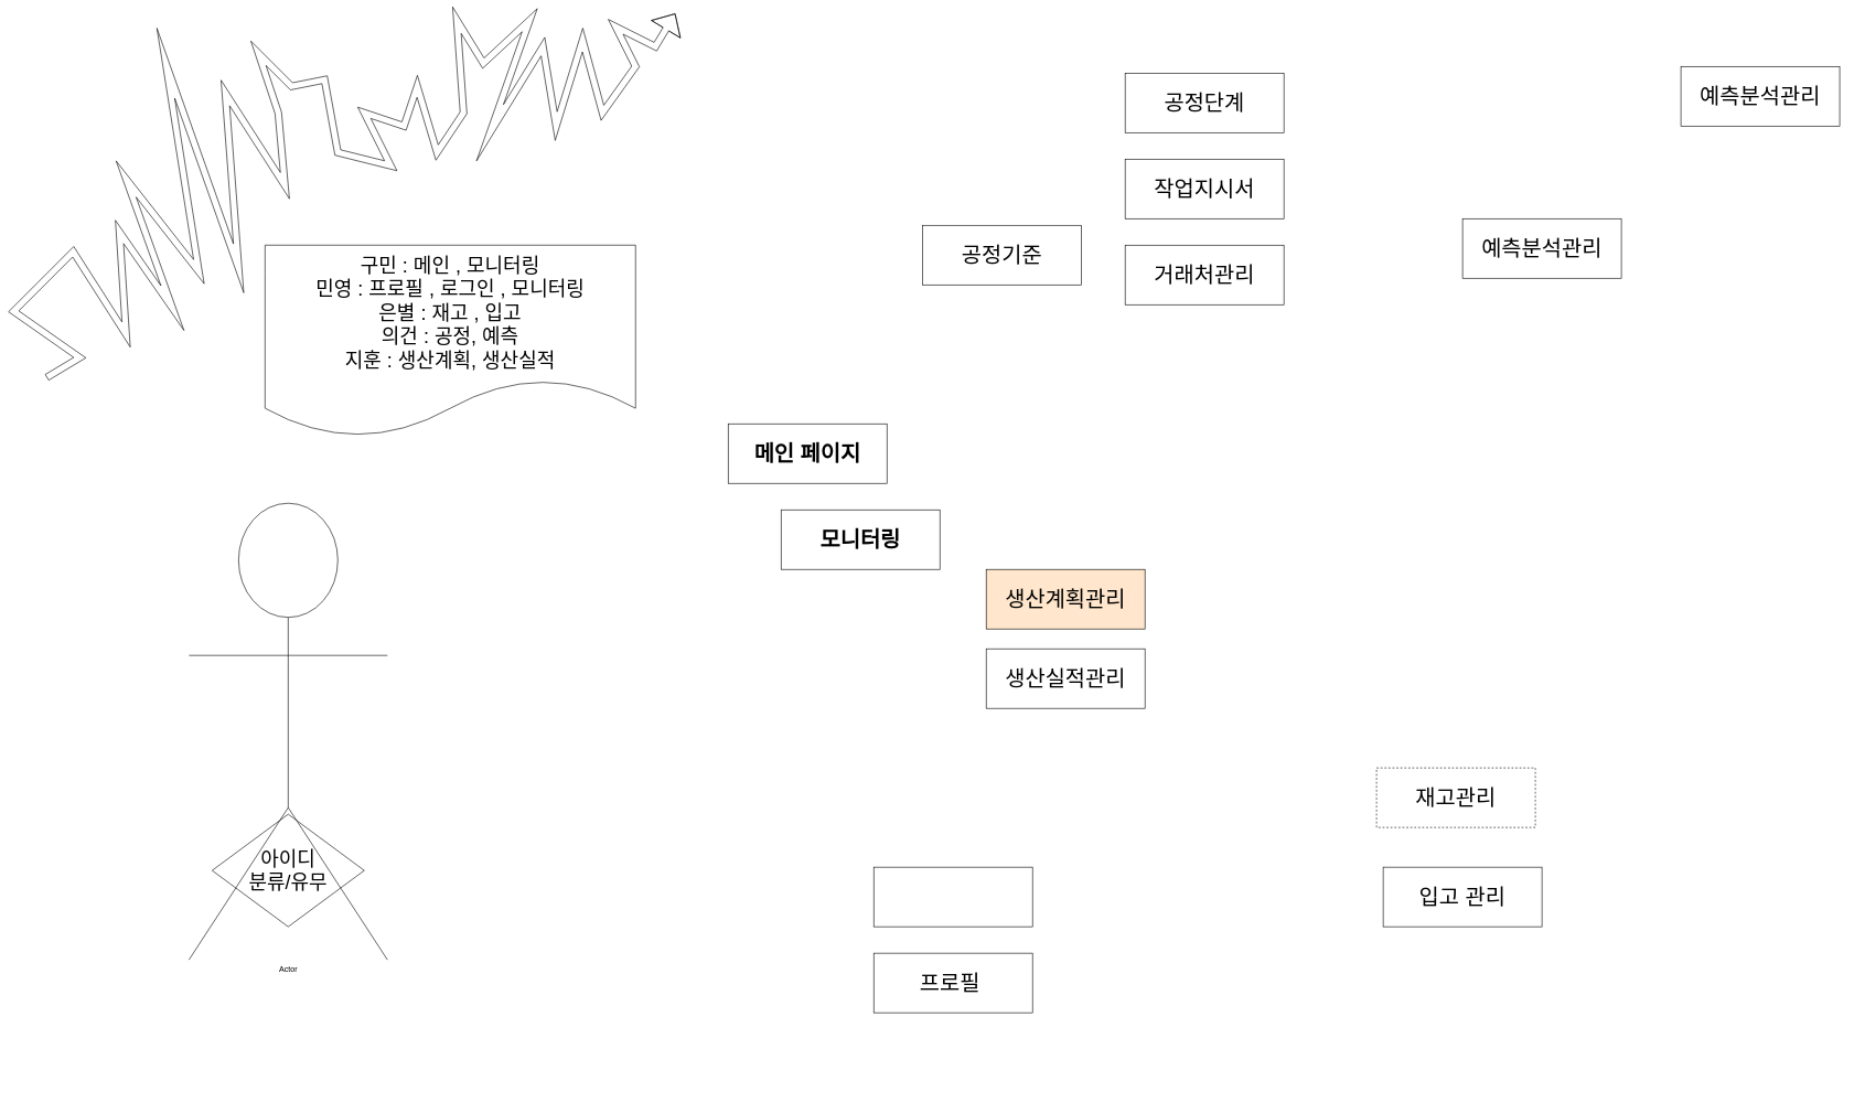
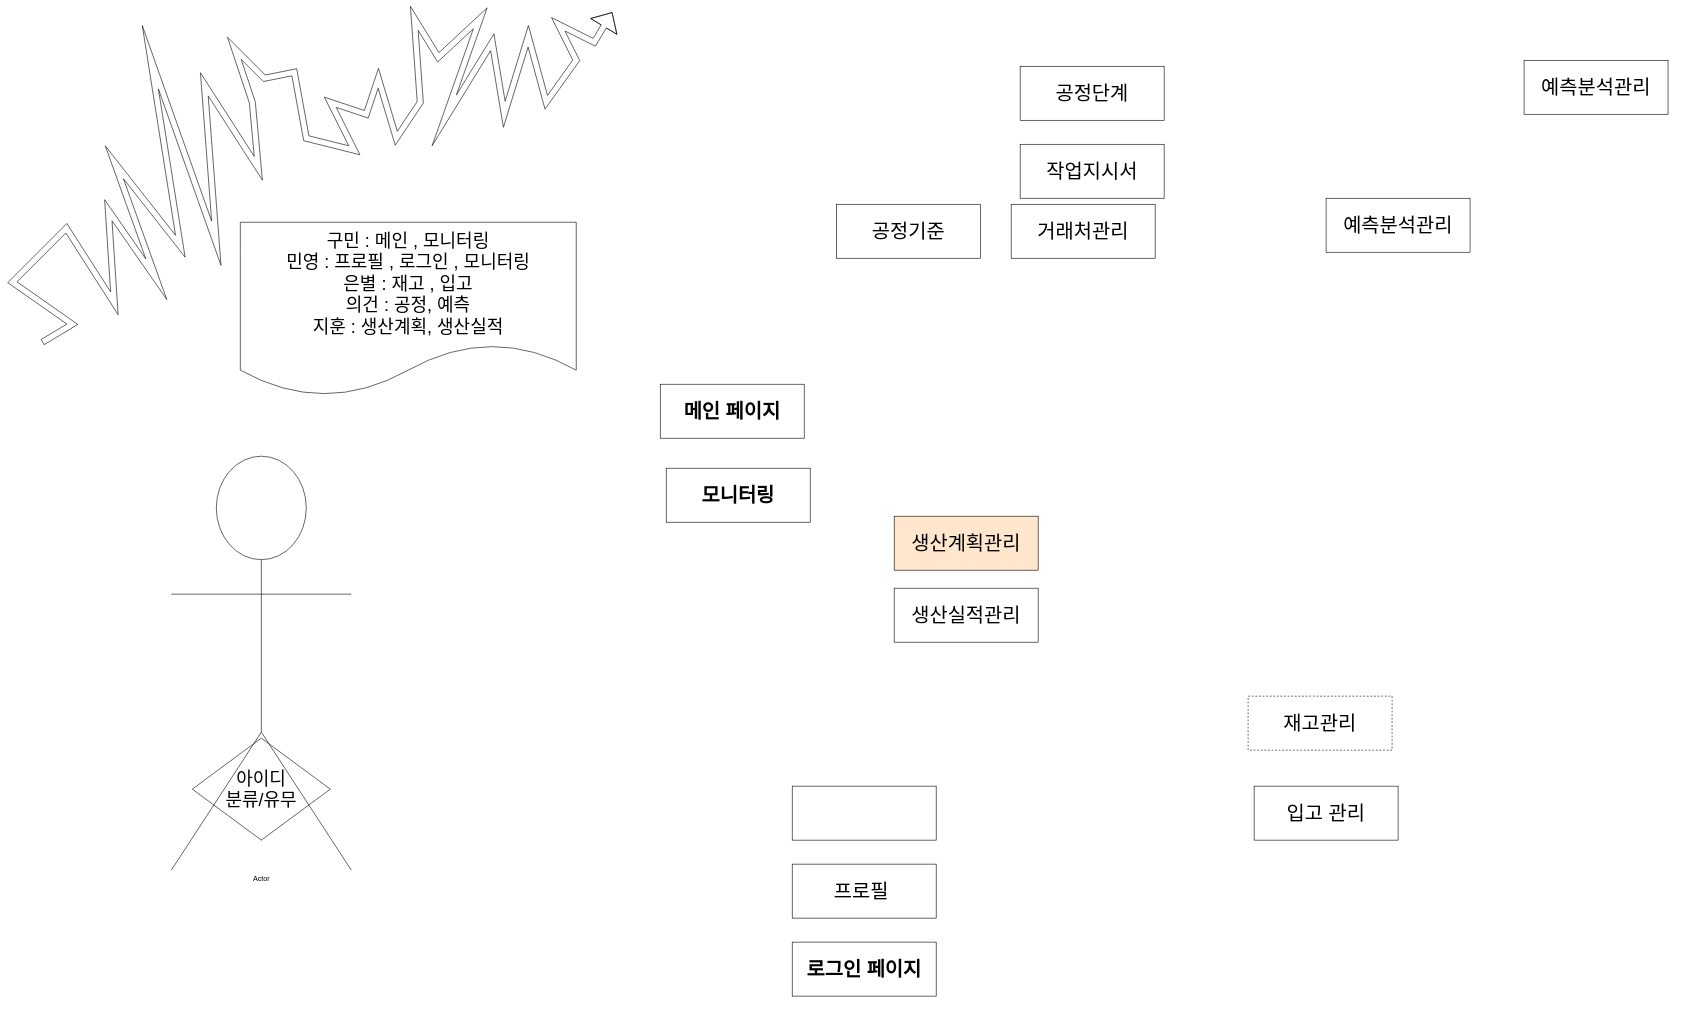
  <mxCell id="0" />
  <mxCell id="1" parent="0" />
  <mxCell id="2" value="&lt;font style=&quot;font-size: 33px;&quot;&gt;&lt;b style=&quot;font-size: 33px;&quot;&gt;메인 페이지&lt;/b&gt;&lt;/font&gt;" style="rounded=0;whiteSpace=wrap;html=1;fontSize=33;" parent="1" vertex="1"><mxGeometry x="1100" y="640" width="240" height="90" as="geometry" /></mxCell>
+ <mxCell id="3" value="&lt;font style=&quot;font-size: 33px;&quot;&gt;&lt;b style=&quot;font-size: 33px;&quot;&gt;로그인 페이지&lt;br&gt;&lt;/b&gt;&lt;/font&gt;" style="rounded=0;whiteSpace=wrap;html=1;fontSize=33;" parent="1" vertex="1"><mxGeometry x="1320" y="1570" width="240" height="90" as="geometry" /></mxCell>
  <mxCell id="4" value="아이디&lt;br&gt;분류/유무" style="rhombus;whiteSpace=wrap;html=1;fontSize=30;" parent="1" vertex="1"><mxGeometry x="320" y="1230" width="230" height="170" as="geometry" /></mxCell>
  <mxCell id="5" value="예측분석관리" style="rounded=0;whiteSpace=wrap;html=1;fontSize=33;" parent="1" vertex="1"><mxGeometry x="2540" y="100" width="240" height="90" as="geometry" /></mxCell>
  <mxCell id="6" value="입고 관리" style="rounded=0;whiteSpace=wrap;html=1;fontSize=33;" parent="1" vertex="1"><mxGeometry x="2090" y="1310" width="240" height="90" as="geometry" /></mxCell>
  <mxCell id="7" value="생산계획관리" style="rounded=0;whiteSpace=wrap;html=1;fontSize=33;fillColor=#ffe6cc;" parent="1" vertex="1"><mxGeometry x="1490" y="860" width="240" height="90" as="geometry" /></mxCell>
  <mxCell id="8" value="재고관리" style="rounded=0;whiteSpace=wrap;html=1;fontSize=33;dashed=1;" parent="1" vertex="1"><mxGeometry x="2080" y="1160" width="240" height="90" as="geometry" /></mxCell>
  <mxCell id="9" value="프로필&amp;nbsp;" style="rounded=0;whiteSpace=wrap;html=1;fontSize=33;" parent="1" vertex="1"><mxGeometry x="1320" y="1440" width="240" height="90" as="geometry" /></mxCell>
- <mxCell id="10" value="&lt;b&gt;모니터링&lt;/b&gt;" style="rounded=0;whiteSpace=wrap;html=1;fontSize=33;" parent="1" vertex="1"><mxGeometry x="1180" y="770" width="240" height="90" as="geometry" /></mxCell>
+ <mxCell id="10" value="&lt;b&gt;모니터링&lt;/b&gt;" style="rounded=0;whiteSpace=wrap;html=1;fontSize=33;" parent="1" vertex="1"><mxGeometry x="1110" y="780" width="240" height="90" as="geometry" /></mxCell>
  <mxCell id="11" value="생산실적관리" style="rounded=0;whiteSpace=wrap;html=1;fontSize=33;" parent="1" vertex="1"><mxGeometry x="1490" y="980" width="240" height="90" as="geometry" /></mxCell>
  <mxCell id="12" value="구민 : 메인 , 모니터링&lt;br&gt;민영 : 프로필 , 로그인 , 모니터링&lt;br&gt;은별 : 재고 , 입고&lt;br&gt;의건 : 공정, 예측&lt;br&gt;지훈 : 생산계획, 생산실적&lt;br&gt;" style="shape=document;whiteSpace=wrap;html=1;boundedLbl=1;fontSize=30;" parent="1" vertex="1"><mxGeometry y="370" width="560" height="290" as="geometry" x="400" /></mxCell>
  <mxCell id="13" value="공정기준" style="rounded=0;whiteSpace=wrap;html=1;fontSize=33;" parent="1" vertex="1"><mxGeometry x="1394" y="340" width="240" height="90" as="geometry" /></mxCell>
  <mxCell id="14" value="" style="rounded=0;whiteSpace=wrap;html=1;fontSize=33;" vertex="1" parent="1"><mxGeometry x="1320" y="1310" width="240" height="90" as="geometry" /></mxCell>
  <mxCell id="15" value="" style="shape=flexArrow;endArrow=classic;html=1;rounded=0;endWidth=40;endSize=8.65;" edge="1" parent="1"><mxGeometry width="50" height="50" relative="1" as="geometry"><mxPoint x="70" y="570" as="sourcePoint" /><mxPoint x="1020" y="20" as="targetPoint" /><Array as="points"><mxPoint x="120" y="540" /><mxPoint x="20" y="470" /><mxPoint x="110" y="380" /><mxPoint x="190" y="505" /><mxPoint x="180" y="350" /><mxPoint x="260" y="465" /><mxPoint x="190" y="270" /><mxPoint x="300" y="410" /><mxPoint x="250" y="95" /><mxPoint x="360" y="405" /><mxPoint x="340" y="140" /><mxPoint x="430" y="280" /><mxPoint x="420" y="170" /><mxPoint x="390" y="80" /><mxPoint x="440" y="130" /><mxPoint x="490" y="120" /><mxPoint x="510" y="230" /><mxPoint x="590" y="250" /><mxPoint x="550" y="170" /><mxPoint x="610" y="190" /><mxPoint x="630" y="130" /><mxPoint x="660" y="230" /><mxPoint x="700" y="170" /><mxPoint x="690" y="30" /><mxPoint x="730" y="95" /><mxPoint x="800" y="30" /><mxPoint x="740" y="200" /><mxPoint x="820" y="70" /><mxPoint x="840" y="190" /><mxPoint x="880" y="60" /><mxPoint x="910" y="170" /><mxPoint x="960" y="100" /><mxPoint x="930" y="40" /><mxPoint x="990" y="70" /></Array></mxGeometry></mxCell>
  <mxCell id="16" value="Actor" style="shape=umlActor;verticalLabelPosition=bottom;verticalAlign=top;html=1;outlineConnect=0;" vertex="1" parent="1"><mxGeometry x="285" y="760" width="300" height="690" as="geometry" /></mxCell>
  <mxCell id="17" value="작업지시서" style="rounded=0;whiteSpace=wrap;html=1;fontSize=33;" vertex="1" parent="1"><mxGeometry x="1700" y="240" width="240" height="90" as="geometry" /></mxCell>
  <mxCell id="18" value="공정단계" style="rounded=0;whiteSpace=wrap;html=1;fontSize=33;" vertex="1" parent="1"><mxGeometry x="1700" y="110" width="240" height="90" as="geometry" /></mxCell>
  <mxCell id="19" value="예측분석관리" style="rounded=0;whiteSpace=wrap;html=1;fontSize=33;" vertex="1" parent="1"><mxGeometry x="2210" y="330" width="240" height="90" as="geometry" /></mxCell>
- <mxCell id="20" value="거래처관리" style="rounded=0;whiteSpace=wrap;html=1;fontSize=33;" vertex="1" parent="1"><mxGeometry x="1700" y="370" width="240" height="90" as="geometry" /></mxCell>
+ <mxCell id="20" value="거래처관리" style="rounded=0;whiteSpace=wrap;html=1;fontSize=33;" vertex="1" parent="1"><mxGeometry x="1685" y="340" width="240" height="90" as="geometry" /></mxCell>
